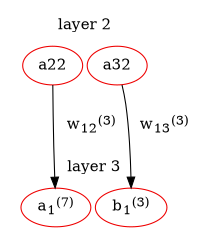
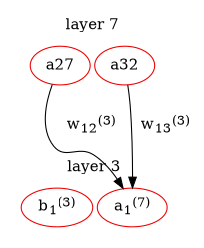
  digraph {
    nodesep=.05
    rankdir=TB
    node [color=red2]
-   a22
+   a22 [label=a27]
    a32
    n3 [label=<a<sub>1</sub><sup>(7)</sup>>]
    n4 [label=<b<sub>1</sub><sup>(3)</sup>>]
    subgraph cluster_1 {
      color=white
-     label="layer 2"
+     label="layer 7"
      a22
      a32
    }
    subgraph cluster_2 {
      color=white
      label="layer 3"
      n3
      n4
    }
    a22 -> n3 [label=<<table BORDER="0" CELLPADDING="10"><tr><td>w<sub>12</sub><sup>(3)</sup></td></tr></table>>]
-   a32 -> n4 [label=<<table BORDER="0" CELLPADDING="7"><tr><td>w<sub>13</sub><sup>(3)</sup></td></tr></table>>]
+   a32 -> n3 [label=<<table BORDER="0" CELLPADDING="7"><tr><td>w<sub>13</sub><sup>(3)</sup></td></tr></table>>]
  }
